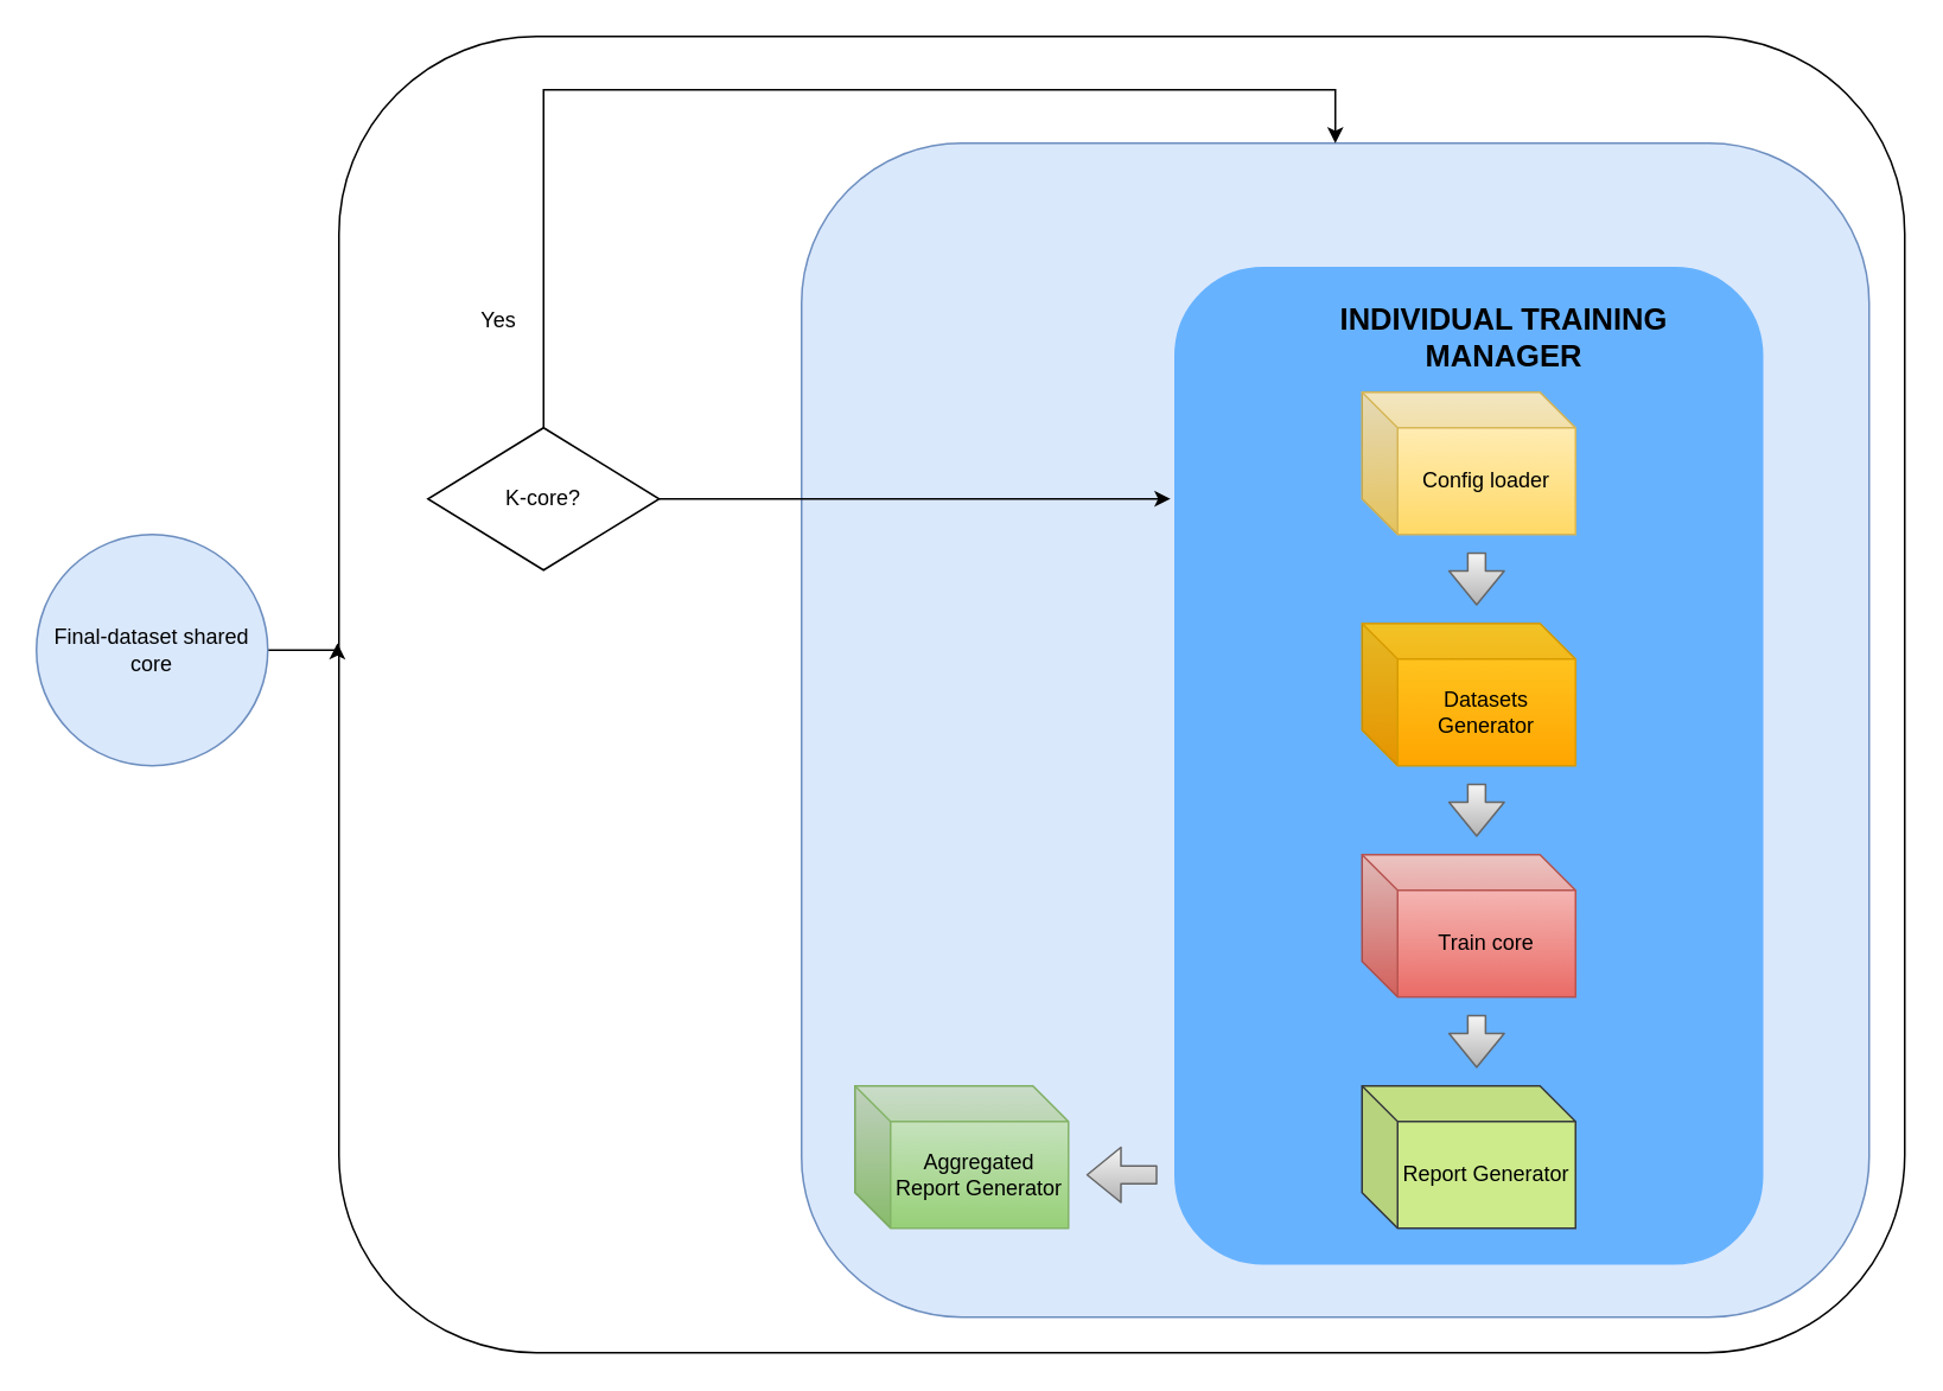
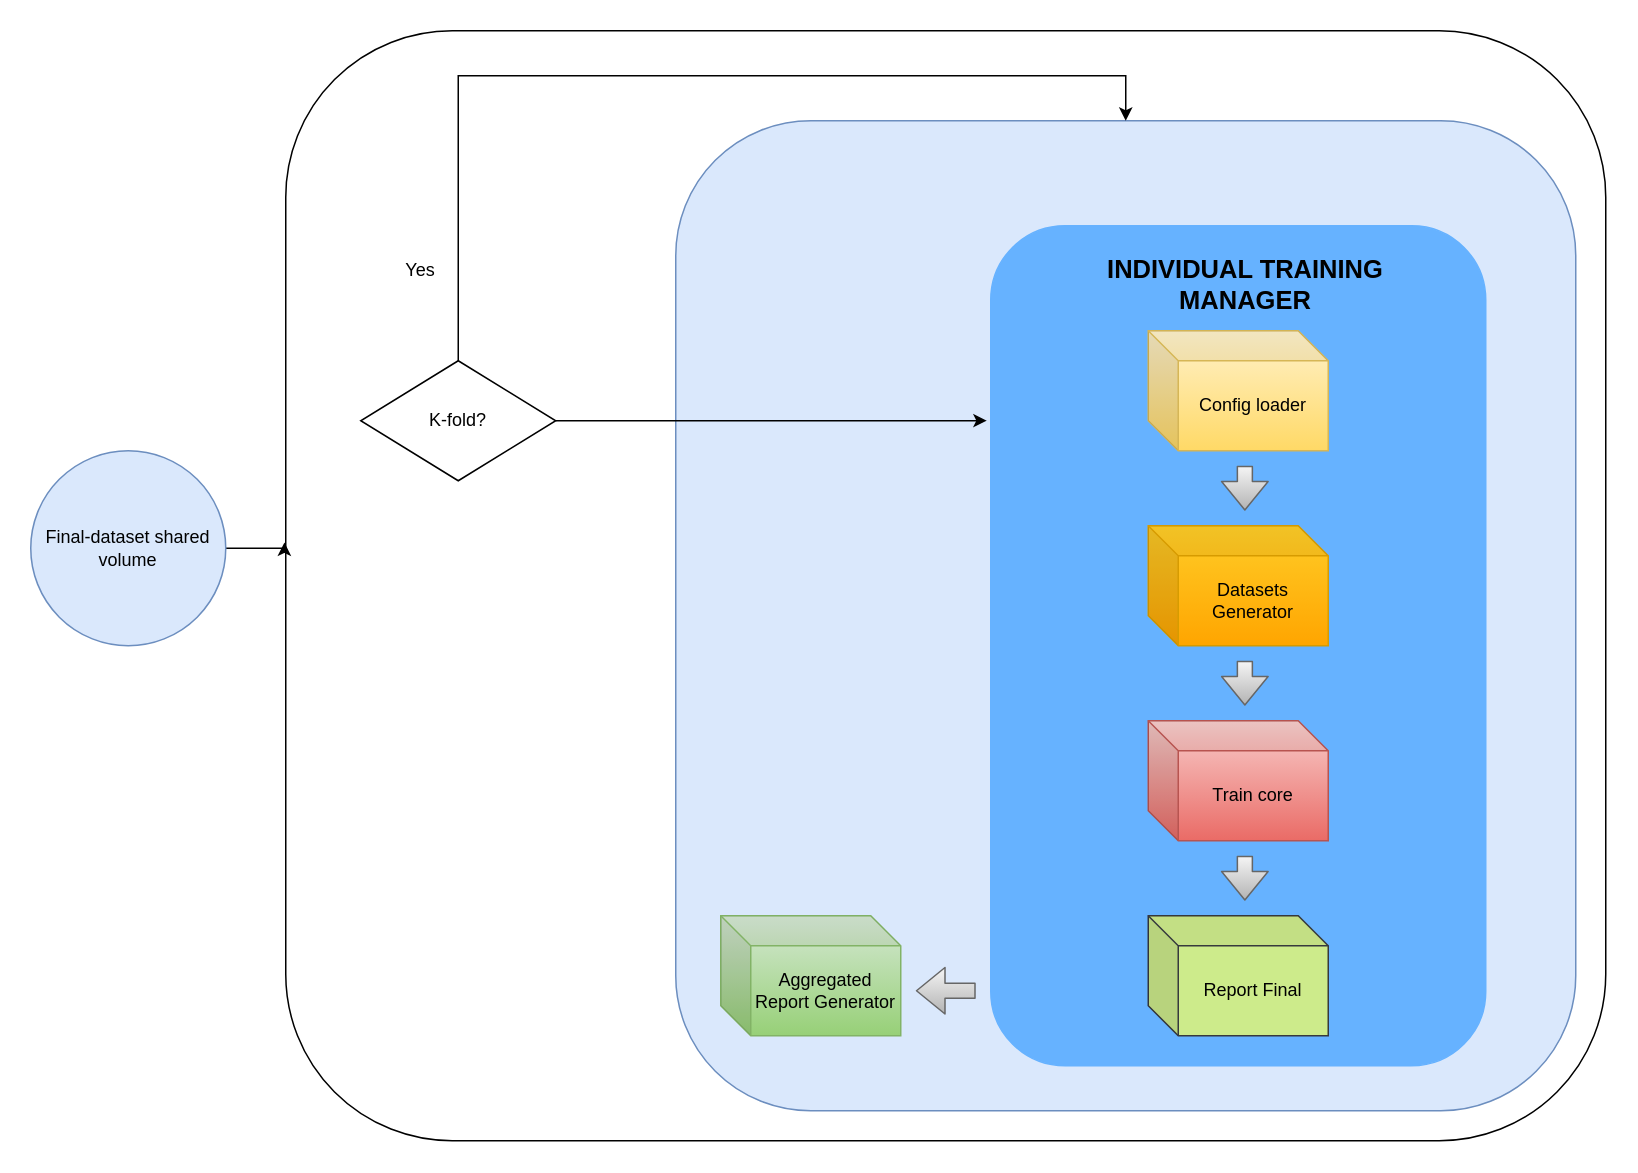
  <mxCell id="0" />
  <mxCell id="1" parent="0" />
  <mxCell id="2" value="" style="rounded=1;whiteSpace=wrap;html=1;" vertex="1" parent="1"><mxGeometry x="190" y="20" width="880" height="740" as="geometry" /></mxCell>
  <mxCell id="3" value="" style="rounded=1;whiteSpace=wrap;html=1;fillColor=#dae8fc;strokeColor=#6c8ebf;" vertex="1" parent="1"><mxGeometry x="450" y="80" width="600" height="660" as="geometry" /></mxCell>
  <mxCell id="4" value="" style="rounded=1;whiteSpace=wrap;html=1;strokeColor=#66B2FF;fillColor=#66B2FF;" vertex="1" parent="1"><mxGeometry x="660" y="150" width="330" height="560" as="geometry" /></mxCell>
  <mxCell id="5" style="edgeStyle=orthogonalEdgeStyle;rounded=0;orthogonalLoop=1;jettySize=auto;html=1;exitX=1;exitY=0.5;exitDx=0;exitDy=0;entryX=-0.001;entryY=0.461;entryDx=0;entryDy=0;entryPerimeter=0;" edge="1" parent="1" source="6" target="2"><mxGeometry relative="1" as="geometry" /></mxCell>
- <mxCell id="6" value="Final-dataset shared core" style="ellipse;whiteSpace=wrap;html=1;aspect=fixed;fillColor=#dae8fc;strokeColor=#6c8ebf;" vertex="1" parent="1"><mxGeometry x="20" y="300" width="130" height="130" as="geometry" /></mxCell>
- <mxCell id="7" value="Report Generator" style="shape=cube;whiteSpace=wrap;html=1;boundedLbl=1;backgroundOutline=1;darkOpacity=0.05;darkOpacity2=0.1;fillColor=#cdeb8b;strokeColor=#36393d;" vertex="1" parent="1"><mxGeometry x="765" y="610" width="120" height="80" as="geometry" /></mxCell>
+ <mxCell id="6" value="Final-dataset shared volume" style="ellipse;whiteSpace=wrap;html=1;aspect=fixed;fillColor=#dae8fc;strokeColor=#6c8ebf;" vertex="1" parent="1"><mxGeometry x="20" y="300" width="130" height="130" as="geometry" /></mxCell>
+ <mxCell id="7" value="Report Final" style="shape=cube;whiteSpace=wrap;html=1;boundedLbl=1;backgroundOutline=1;darkOpacity=0.05;darkOpacity2=0.1;fillColor=#cdeb8b;strokeColor=#36393d;" vertex="1" parent="1"><mxGeometry x="765" y="610" width="120" height="80" as="geometry" /></mxCell>
  <mxCell id="8" style="edgeStyle=orthogonalEdgeStyle;rounded=0;orthogonalLoop=1;jettySize=auto;html=1;exitX=0.5;exitY=0;exitDx=0;exitDy=0;entryX=0.5;entryY=0;entryDx=0;entryDy=0;" edge="1" parent="1" source="10" target="3"><mxGeometry relative="1" as="geometry"><Array as="points"><mxPoint x="305" y="50" /><mxPoint x="750" y="50" /></Array></mxGeometry></mxCell>
  <mxCell id="9" style="edgeStyle=orthogonalEdgeStyle;rounded=0;orthogonalLoop=1;jettySize=auto;html=1;exitX=1;exitY=0.5;exitDx=0;exitDy=0;entryX=-0.008;entryY=0.232;entryDx=0;entryDy=0;entryPerimeter=0;" edge="1" parent="1" source="10" target="4"><mxGeometry relative="1" as="geometry" /></mxCell>
- <mxCell id="10" value="K-core?" style="rhombus;whiteSpace=wrap;html=1;" vertex="1" parent="1"><mxGeometry x="240" y="240" width="130" height="80" as="geometry" /></mxCell>
+ <mxCell id="10" value="K-fold?" style="rhombus;whiteSpace=wrap;html=1;" vertex="1" parent="1"><mxGeometry x="240" y="240" width="130" height="80" as="geometry" /></mxCell>
  <mxCell id="11" value="Train core" style="shape=cube;whiteSpace=wrap;html=1;boundedLbl=1;backgroundOutline=1;darkOpacity=0.05;darkOpacity2=0.1;gradientColor=#ea6b66;fillColor=#f8cecc;strokeColor=#b85450;" vertex="1" parent="1"><mxGeometry x="765" y="480" width="120" height="80" as="geometry" /></mxCell>
  <mxCell id="12" value="Datasets Generator" style="shape=cube;whiteSpace=wrap;html=1;boundedLbl=1;backgroundOutline=1;darkOpacity=0.05;darkOpacity2=0.1;gradientColor=#ffa500;fillColor=#ffcd28;strokeColor=#d79b00;" vertex="1" parent="1"><mxGeometry x="765" y="350" width="120" height="80" as="geometry" /></mxCell>
  <mxCell id="13" value="Config loader" style="shape=cube;whiteSpace=wrap;html=1;boundedLbl=1;backgroundOutline=1;darkOpacity=0.05;darkOpacity2=0.1;gradientColor=#ffd966;fillColor=#fff2cc;strokeColor=#d6b656;" vertex="1" parent="1"><mxGeometry x="765" y="220" width="120" height="80" as="geometry" /></mxCell>
  <mxCell id="14" value="Aggregated Report Generator" style="shape=cube;whiteSpace=wrap;html=1;boundedLbl=1;backgroundOutline=1;darkOpacity=0.05;darkOpacity2=0.1;gradientColor=#97d077;fillColor=#d5e8d4;strokeColor=#82b366;" vertex="1" parent="1"><mxGeometry x="480" y="610" width="120" height="80" as="geometry" /></mxCell>
  <mxCell id="15" value="Yes" style="text;html=1;strokeColor=none;fillColor=none;align=center;verticalAlign=middle;whiteSpace=wrap;rounded=0;" vertex="1" parent="1"><mxGeometry x="260" y="170" width="40" height="20" as="geometry" /></mxCell>
- <mxCell id="16" value="&lt;font style=&quot;font-size: 17px&quot;&gt;&lt;b&gt;INDIVIDUAL TRAINING MANAGER&lt;/b&gt;&lt;/font&gt;" style="text;html=1;strokeColor=none;fillColor=none;align=center;verticalAlign=middle;whiteSpace=wrap;rounded=0;" vertex="1" parent="1"><mxGeometry x="745" y="180" width="200" height="20" as="geometry" /></mxCell>
+ <mxCell id="16" value="&lt;font style=&quot;font-size: 17px&quot;&gt;&lt;b&gt;INDIVIDUAL TRAINING MANAGER&lt;/b&gt;&lt;/font&gt;" style="text;html=1;strokeColor=none;fillColor=none;align=center;verticalAlign=middle;whiteSpace=wrap;rounded=0;" vertex="1" parent="1"><mxGeometry x="730" y="180" width="200" height="20" as="geometry" /></mxCell>
  <mxCell id="17" value="" style="shape=flexArrow;endArrow=classic;html=1;gradientColor=#b3b3b3;fillColor=#f5f5f5;strokeColor=#666666;" edge="1" parent="1"><mxGeometry width="50" height="50" relative="1" as="geometry"><mxPoint x="829.41" y="310" as="sourcePoint" /><mxPoint x="829.41" y="340" as="targetPoint" /></mxGeometry></mxCell>
  <mxCell id="18" value="" style="shape=flexArrow;endArrow=classic;html=1;gradientColor=#b3b3b3;fillColor=#f5f5f5;strokeColor=#666666;" edge="1" parent="1"><mxGeometry width="50" height="50" relative="1" as="geometry"><mxPoint x="650" y="660" as="sourcePoint" /><mxPoint x="610" y="660" as="targetPoint" /></mxGeometry></mxCell>
  <mxCell id="19" value="" style="shape=flexArrow;endArrow=classic;html=1;gradientColor=#b3b3b3;fillColor=#f5f5f5;strokeColor=#666666;" edge="1" parent="1"><mxGeometry width="50" height="50" relative="1" as="geometry"><mxPoint x="829.41" y="440" as="sourcePoint" /><mxPoint x="829.41" y="470" as="targetPoint" /></mxGeometry></mxCell>
  <mxCell id="20" value="" style="shape=flexArrow;endArrow=classic;html=1;gradientColor=#b3b3b3;fillColor=#f5f5f5;strokeColor=#666666;" edge="1" parent="1"><mxGeometry width="50" height="50" relative="1" as="geometry"><mxPoint x="829.41" y="570" as="sourcePoint" /><mxPoint x="829.41" y="600" as="targetPoint" /></mxGeometry></mxCell>
